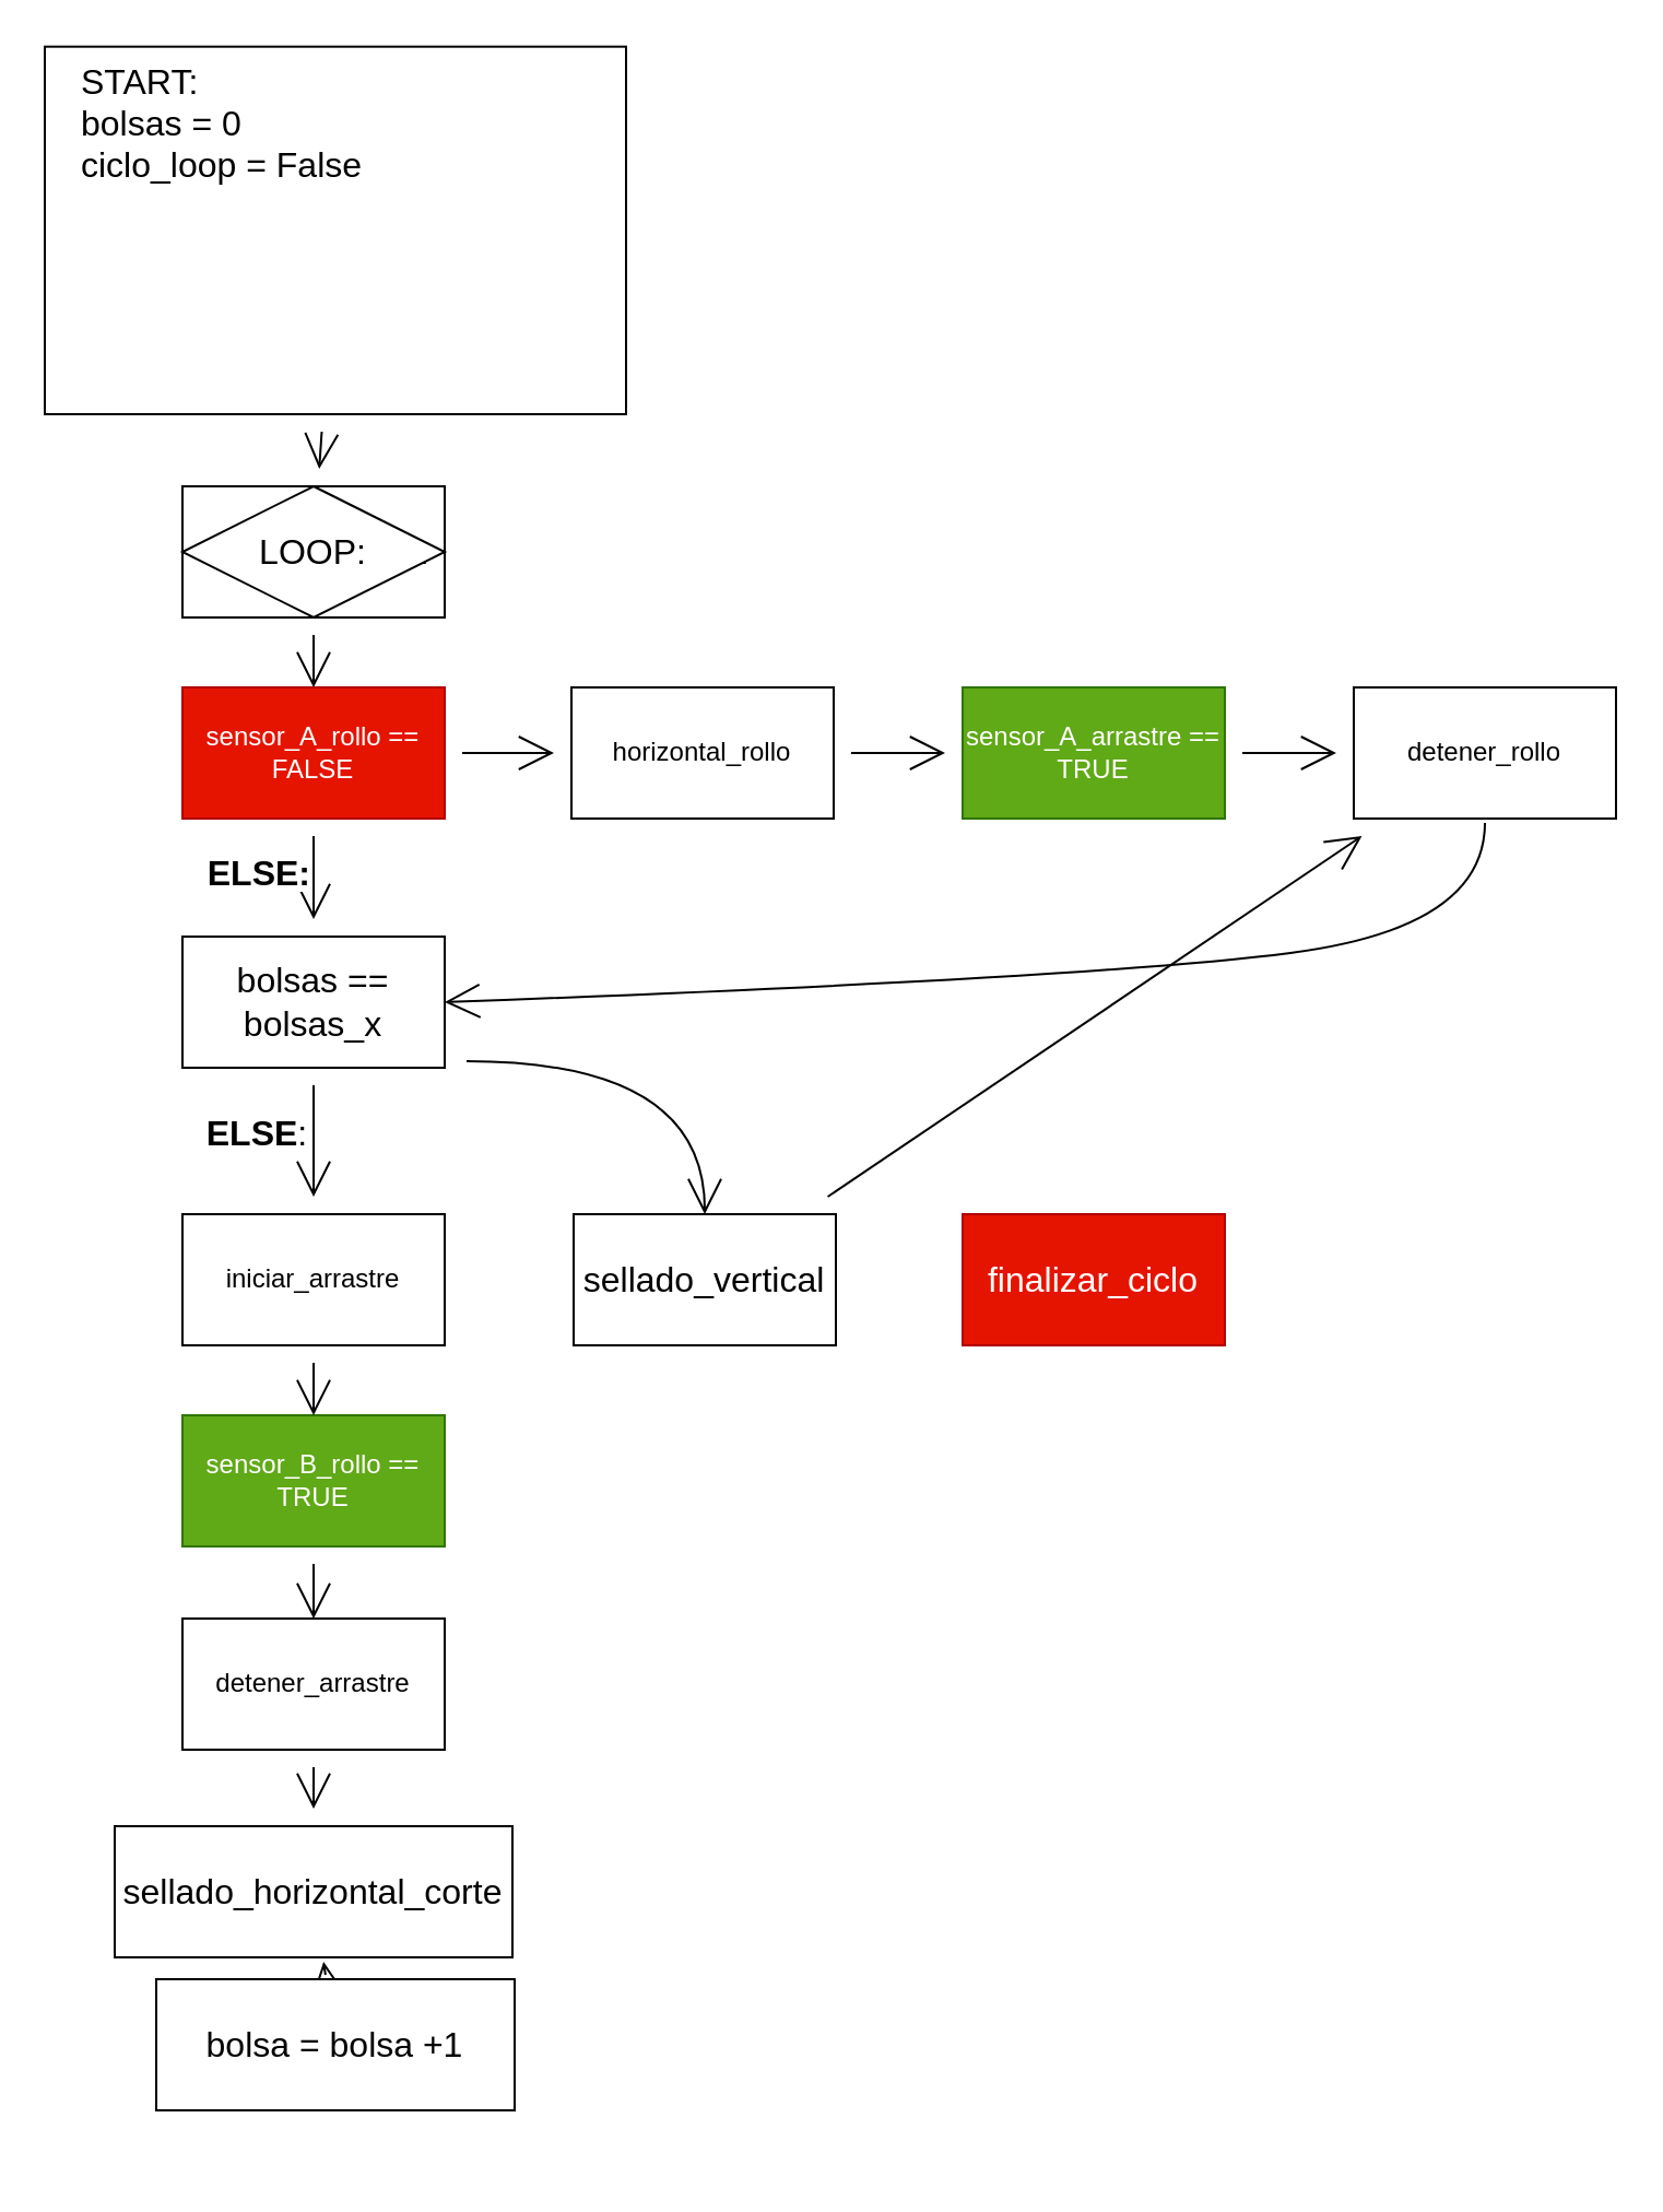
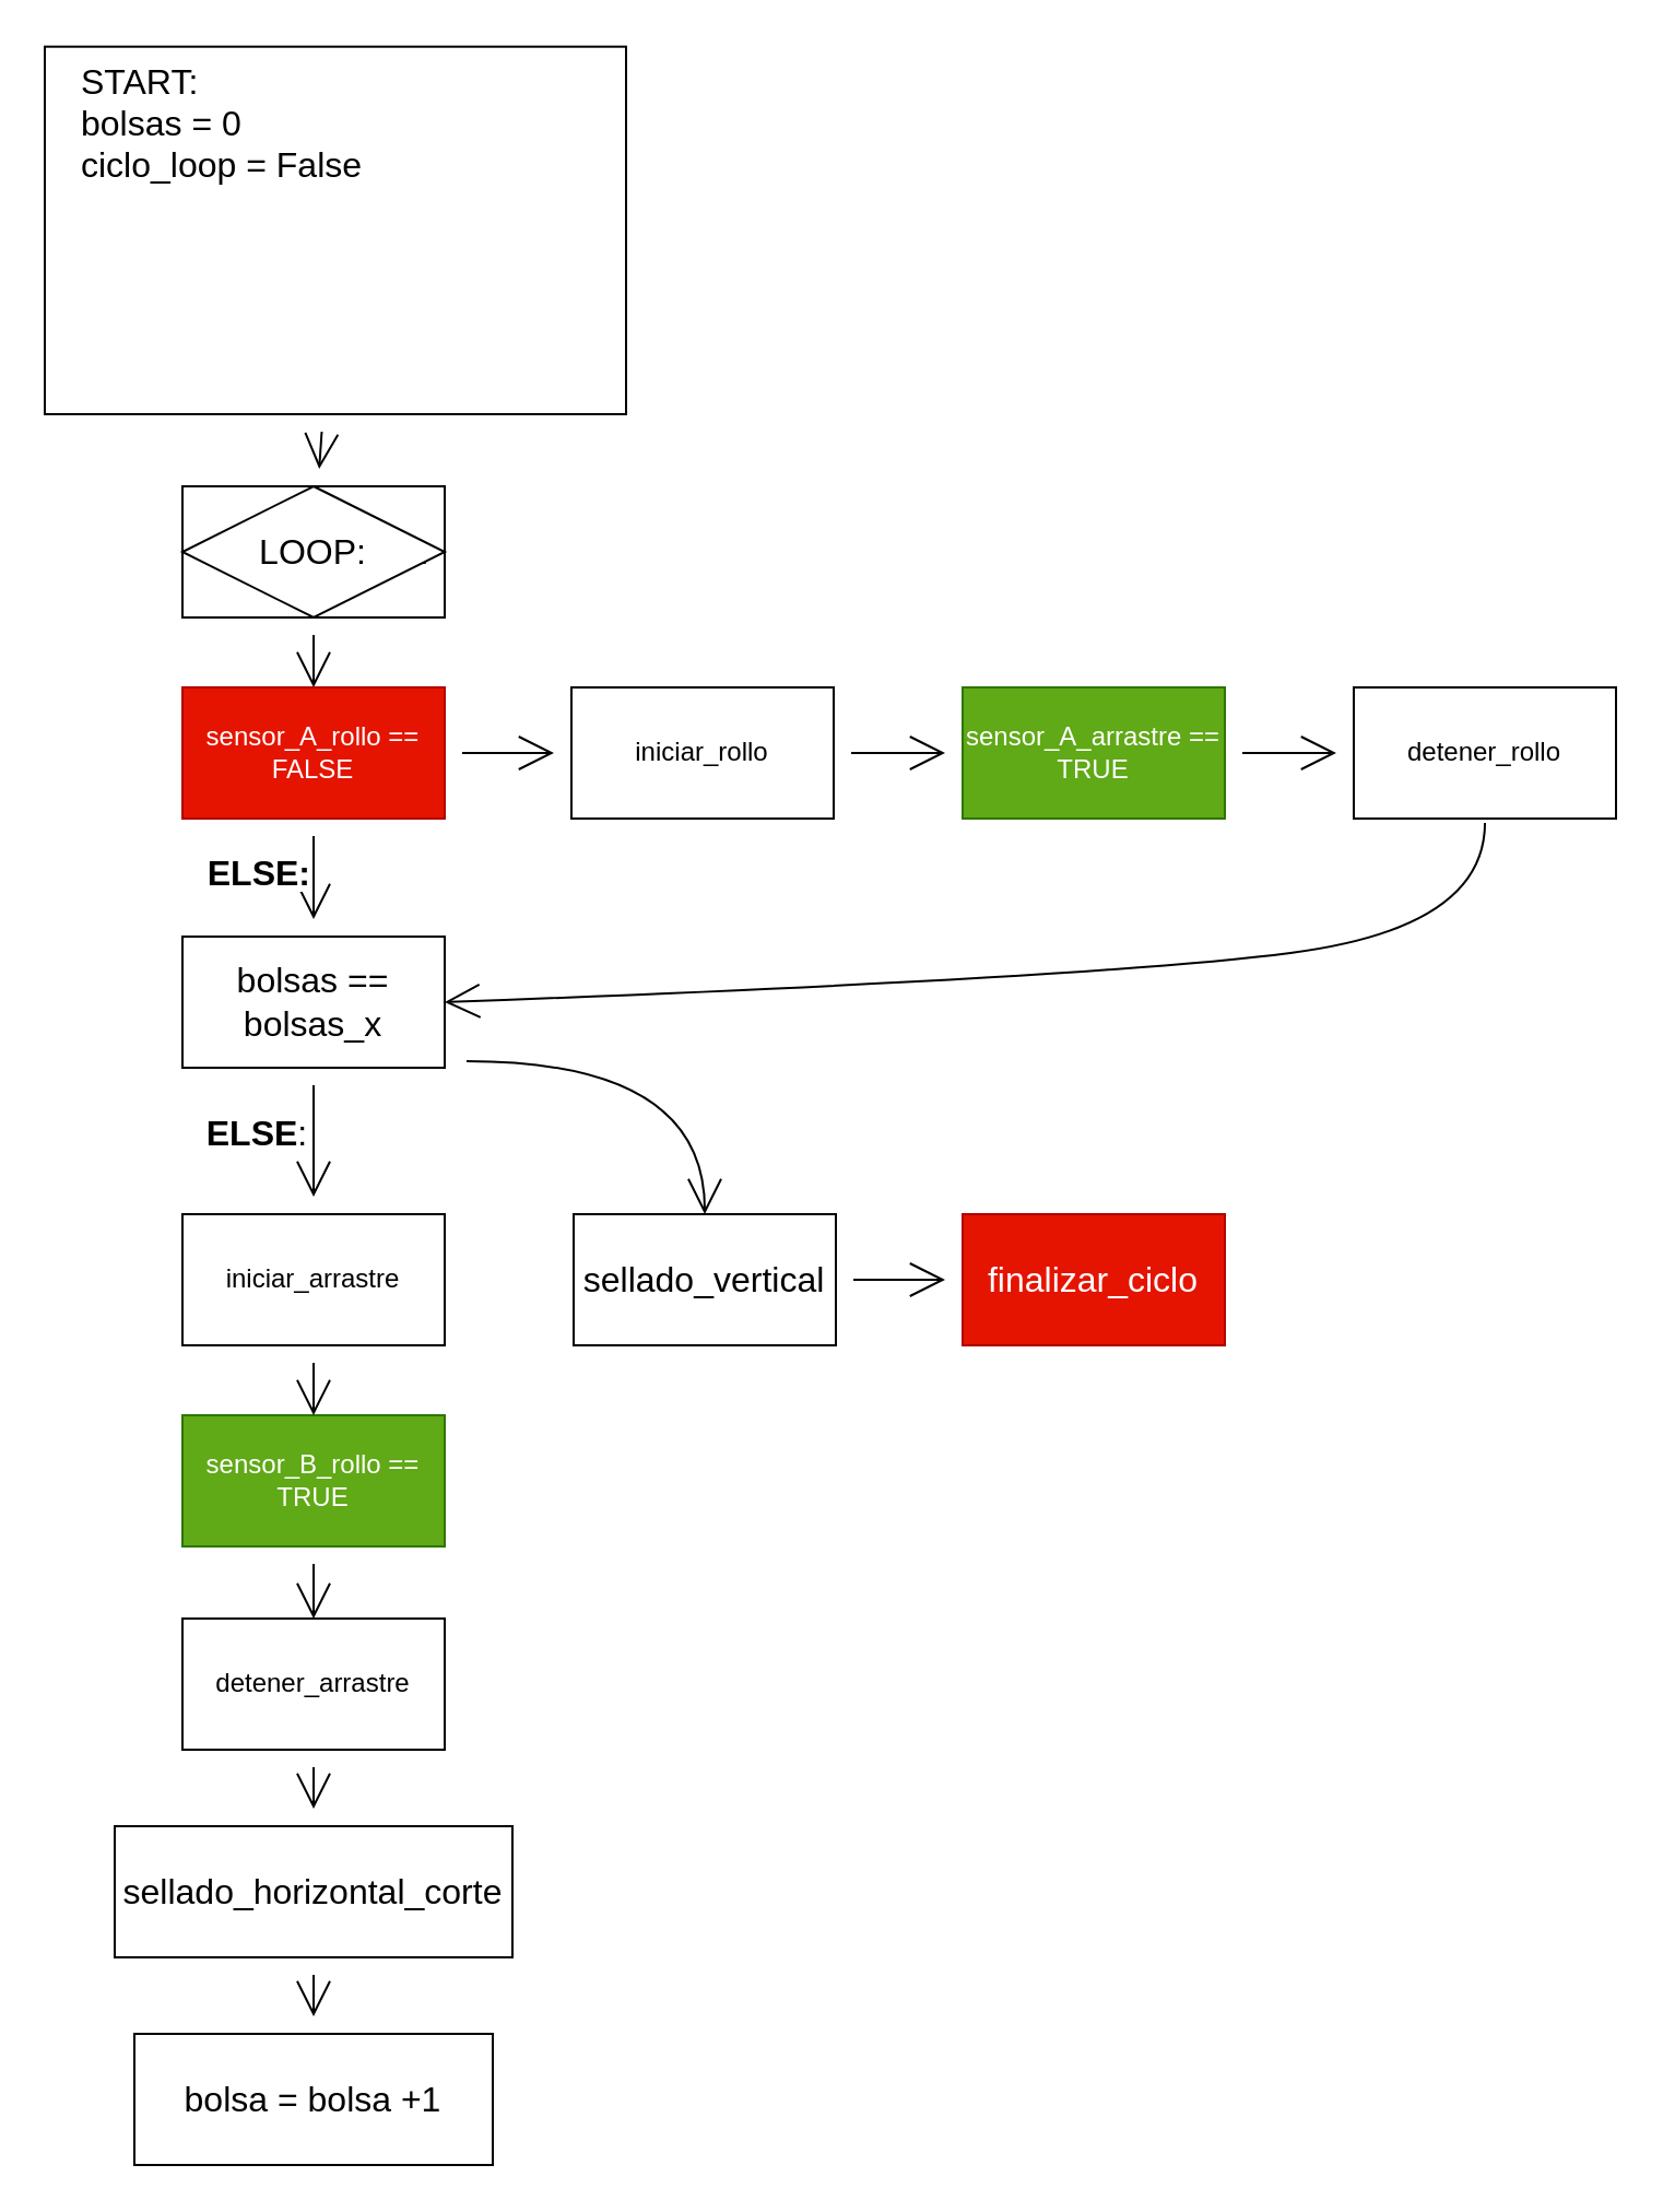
  <mxCell id="0" />
  <mxCell id="1" parent="0" />
  <mxCell id="2" value="" style="edgeStyle=none;curved=1;rounded=0;orthogonalLoop=1;jettySize=auto;html=1;endArrow=open;startSize=14;endSize=14;sourcePerimeterSpacing=8;targetPerimeterSpacing=8;" edge="1" parent="1" source="4" target="5"><mxGeometry relative="1" as="geometry" /></mxCell>
  <mxCell id="3" style="edgeStyle=none;curved=1;rounded=0;orthogonalLoop=1;jettySize=auto;html=1;entryX=0.5;entryY=0;entryDx=0;entryDy=0;fontSize=16;endArrow=open;startSize=14;endSize=14;sourcePerimeterSpacing=8;targetPerimeterSpacing=8;" edge="1" parent="1" target="25"><mxGeometry relative="1" as="geometry"><mxPoint x="213" y="485" as="sourcePoint" /><Array as="points"><mxPoint x="322" y="485" /></Array></mxGeometry></mxCell>
  <mxCell id="4" value="&lt;span style=&quot;color: rgb(0 , 0 , 0) ; font-family: &amp;#34;helvetica&amp;#34; ; font-size: 16px ; font-style: normal ; font-weight: 400 ; letter-spacing: normal ; text-align: center ; text-indent: 0px ; text-transform: none ; word-spacing: 0px ; background-color: rgb(255 , 255 , 255) ; display: inline ; float: none&quot;&gt;bolsas == bolsas_x&lt;/span&gt;" style="rounded=0;whiteSpace=wrap;html=1;hachureGap=4;" vertex="1" parent="1"><mxGeometry x="83" y="428" width="120" height="60" as="geometry" /></mxCell>
  <mxCell id="5" value="iniciar_arrastre" style="whiteSpace=wrap;html=1;hachureGap=4;" vertex="1" parent="1"><mxGeometry x="83" y="555" width="120" height="60" as="geometry" /></mxCell>
  <mxCell id="6" style="edgeStyle=none;curved=1;rounded=0;orthogonalLoop=1;jettySize=auto;html=1;fontSize=16;endArrow=open;startSize=14;endSize=14;sourcePerimeterSpacing=8;targetPerimeterSpacing=8;" edge="1" parent="1" source="7" target="23"><mxGeometry relative="1" as="geometry" /></mxCell>
  <mxCell id="7" value="detener_arrastre" style="whiteSpace=wrap;html=1;hachureGap=4;" vertex="1" parent="1"><mxGeometry x="83" y="740" width="120" height="60" as="geometry" /></mxCell>
  <mxCell id="8" value="sensor_B_rollo == TRUE" style="whiteSpace=wrap;html=1;hachureGap=4;fillColor=#60a917;strokeColor=#2D7600;fontColor=#ffffff;" vertex="1" parent="1"><mxGeometry x="83" y="647" width="120" height="60" as="geometry" /></mxCell>
  <mxCell id="9" value="" style="edgeStyle=none;curved=1;rounded=0;orthogonalLoop=1;jettySize=auto;html=1;endArrow=open;startSize=14;endSize=14;sourcePerimeterSpacing=8;targetPerimeterSpacing=8;" edge="1" parent="1" source="11" target="13"><mxGeometry relative="1" as="geometry" /></mxCell>
  <mxCell id="10" value="&lt;font size=&quot;1&quot;&gt;&lt;b style=&quot;line-height: 0.6 ; font-size: 16px&quot;&gt;ELSE:&lt;/b&gt;&lt;/font&gt;" style="edgeStyle=none;curved=1;rounded=0;orthogonalLoop=1;jettySize=auto;html=1;endArrow=open;startSize=14;endSize=14;sourcePerimeterSpacing=8;targetPerimeterSpacing=8;align=right;" edge="1" parent="1" source="11" target="4"><mxGeometry relative="1" as="geometry" /></mxCell>
  <mxCell id="11" value="sensor_A_rollo == FALSE" style="rounded=0;whiteSpace=wrap;html=1;hachureGap=4;fillColor=#e51400;strokeColor=#B20000;fontColor=#ffffff;" vertex="1" parent="1"><mxGeometry x="83" y="314" width="120" height="60" as="geometry" /></mxCell>
  <mxCell id="12" value="" style="edgeStyle=none;curved=1;rounded=0;orthogonalLoop=1;jettySize=auto;html=1;endArrow=open;startSize=14;endSize=14;sourcePerimeterSpacing=8;targetPerimeterSpacing=8;" edge="1" parent="1" source="13" target="15"><mxGeometry relative="1" as="geometry" /></mxCell>
- <mxCell id="13" value="horizontal_rollo" style="rounded=0;whiteSpace=wrap;html=1;hachureGap=4;" vertex="1" parent="1"><mxGeometry x="261" y="314" width="120" height="60" as="geometry" /></mxCell>
+ <mxCell id="13" value="iniciar_rollo" style="rounded=0;whiteSpace=wrap;html=1;hachureGap=4;" vertex="1" parent="1"><mxGeometry x="261" y="314" width="120" height="60" as="geometry" /></mxCell>
  <mxCell id="14" value="" style="edgeStyle=none;curved=1;rounded=0;orthogonalLoop=1;jettySize=auto;html=1;endArrow=open;startSize=14;endSize=14;sourcePerimeterSpacing=8;targetPerimeterSpacing=8;" edge="1" parent="1" source="15" target="17"><mxGeometry relative="1" as="geometry" /></mxCell>
  <mxCell id="15" value="sensor_A_arrastre == TRUE" style="whiteSpace=wrap;html=1;hachureGap=4;fillColor=#60a917;strokeColor=#2D7600;fontColor=#ffffff;" vertex="1" parent="1"><mxGeometry x="440" y="314" width="120" height="60" as="geometry" /></mxCell>
  <mxCell id="16" style="edgeStyle=none;curved=1;rounded=0;orthogonalLoop=1;jettySize=auto;html=1;entryX=1;entryY=0.5;entryDx=0;entryDy=0;fontSize=16;endArrow=open;startSize=14;endSize=14;sourcePerimeterSpacing=8;targetPerimeterSpacing=8;" edge="1" parent="1" target="4"><mxGeometry relative="1" as="geometry"><mxPoint x="679" y="376" as="sourcePoint" /><Array as="points"><mxPoint x="679" y="424" /><mxPoint x="501" y="447" /></Array></mxGeometry></mxCell>
  <mxCell id="17" value="detener_rollo" style="whiteSpace=wrap;html=1;hachureGap=4;" vertex="1" parent="1"><mxGeometry x="619" y="314" width="120" height="60" as="geometry" /></mxCell>
  <mxCell id="18" style="edgeStyle=none;curved=1;rounded=0;orthogonalLoop=1;jettySize=auto;html=1;fontSize=16;endArrow=open;startSize=14;endSize=14;sourcePerimeterSpacing=8;targetPerimeterSpacing=8;" edge="1" parent="1" source="19" target="21"><mxGeometry relative="1" as="geometry" /></mxCell>
  <mxCell id="19" value="START:&lt;br&gt;bolsas = 0&lt;br&gt;ciclo_loop = False&lt;br&gt;" style="whiteSpace=wrap;html=1;hachureGap=4;fontSize=16;align=left;spacingLeft=15;verticalAlign=top;" vertex="1" parent="1"><mxGeometry x="20" y="20.85" width="266" height="168.15" as="geometry" /></mxCell>
  <mxCell id="20" style="edgeStyle=none;curved=1;rounded=0;orthogonalLoop=1;jettySize=auto;html=1;entryX=0.5;entryY=0;entryDx=0;entryDy=0;fontSize=16;endArrow=open;startSize=14;endSize=14;sourcePerimeterSpacing=8;targetPerimeterSpacing=8;" edge="1" parent="1" source="21" target="11"><mxGeometry relative="1" as="geometry" /></mxCell>
  <mxCell id="21" value="CICLO_LOOP:" style="whiteSpace=wrap;html=1;hachureGap=4;fontSize=16;" vertex="1" parent="1"><mxGeometry x="83" y="222" width="120" height="60" as="geometry" /></mxCell>
  <mxCell id="22" style="edgeStyle=none;curved=1;rounded=0;orthogonalLoop=1;jettySize=auto;html=1;fontSize=16;endArrow=open;startSize=14;endSize=14;sourcePerimeterSpacing=8;targetPerimeterSpacing=8;" edge="1" parent="1" source="23" target="28"><mxGeometry relative="1" as="geometry" /></mxCell>
  <mxCell id="23" value="sellado_horizontal_corte" style="whiteSpace=wrap;html=1;hachureGap=4;fontSize=16;" vertex="1" parent="1"><mxGeometry x="52" y="835" width="182" height="60" as="geometry" /></mxCell>
- <mxCell id="24" value="" style="edgeStyle=none;curved=1;rounded=0;orthogonalLoop=1;jettySize=auto;html=1;fontSize=16;endArrow=open;startSize=14;endSize=14;sourcePerimeterSpacing=8;targetPerimeterSpacing=8;" edge="1" parent="1" source="25" target="17"><mxGeometry relative="1" as="geometry" /></mxCell>
+ <mxCell id="24" value="" style="edgeStyle=none;curved=1;rounded=0;orthogonalLoop=1;jettySize=auto;html=1;fontSize=16;endArrow=open;startSize=14;endSize=14;sourcePerimeterSpacing=8;targetPerimeterSpacing=8;" edge="1" parent="1" source="25" target="27"><mxGeometry relative="1" as="geometry" /></mxCell>
  <mxCell id="25" value="sellado_vertical" style="whiteSpace=wrap;html=1;hachureGap=4;fontSize=16;" vertex="1" parent="1"><mxGeometry x="262" y="555" width="120" height="60" as="geometry" /></mxCell>
  <mxCell id="26" value="&lt;b&gt;ELSE&lt;/b&gt;:" style="text;html=1;align=center;verticalAlign=middle;resizable=0;points=[];autosize=1;strokeColor=none;fillColor=none;hachureGap=4;fontSize=16;" vertex="1" parent="1"><mxGeometry x="88" y="506" width="57" height="23" as="geometry" /></mxCell>
  <mxCell id="27" value="finalizar_ciclo" style="whiteSpace=wrap;html=1;hachureGap=4;fontSize=16;fillColor=#e51400;fontColor=#ffffff;strokeColor=#B20000;" vertex="1" parent="1"><mxGeometry x="440" y="555" width="120" height="60" as="geometry" /></mxCell>
- <mxCell id="28" value="bolsa = bolsa +1" style="whiteSpace=wrap;html=1;hachureGap=4;fontSize=16;" vertex="1" parent="1"><mxGeometry x="71" y="905" width="164" height="60" as="geometry" /></mxCell>
+ <mxCell id="28" value="bolsa = bolsa +1" style="whiteSpace=wrap;html=1;hachureGap=4;fontSize=16;" vertex="1" parent="1"><mxGeometry x="61" y="930" width="164" height="60" as="geometry" /></mxCell>
  <mxCell id="29" style="edgeStyle=none;curved=1;rounded=0;orthogonalLoop=1;jettySize=auto;html=1;entryX=0.5;entryY=0;entryDx=0;entryDy=0;fontSize=16;endArrow=open;startSize=14;endSize=14;sourcePerimeterSpacing=8;targetPerimeterSpacing=8;" edge="1" parent="1" target="7"><mxGeometry relative="1" as="geometry"><mxPoint x="143" y="715" as="sourcePoint" /></mxGeometry></mxCell>
  <mxCell id="30" value="iniciar_arrastre" style="whiteSpace=wrap;html=1;hachureGap=4;" vertex="1" parent="1"><mxGeometry x="83" y="555" width="120" height="60" as="geometry" /></mxCell>
  <mxCell id="31" style="edgeStyle=none;curved=1;rounded=0;orthogonalLoop=1;jettySize=auto;html=1;entryX=0.5;entryY=0;entryDx=0;entryDy=0;fontSize=16;endArrow=open;startSize=14;endSize=14;sourcePerimeterSpacing=8;targetPerimeterSpacing=8;" edge="1" parent="1" source="32" target="8"><mxGeometry relative="1" as="geometry" /></mxCell>
  <mxCell id="32" value="iniciar_arrastre" style="whiteSpace=wrap;html=1;hachureGap=4;" vertex="1" parent="1"><mxGeometry x="83" y="555" width="120" height="60" as="geometry" /></mxCell>
  <mxCell id="33" value="sensor_A_rollo == FALSE" style="rounded=0;whiteSpace=wrap;html=1;hachureGap=4;fillColor=#e51400;strokeColor=#B20000;fontColor=#ffffff;" vertex="1" parent="1"><mxGeometry x="83" y="314" width="120" height="60" as="geometry" /></mxCell>
  <mxCell id="34" value="LOOP:" style="rhombus;whiteSpace=wrap;html=1;hachureGap=4;fontSize=16;" vertex="1" parent="1"><mxGeometry x="83" y="222" width="120" height="60" as="geometry" /></mxCell>
